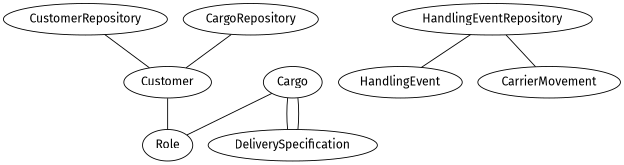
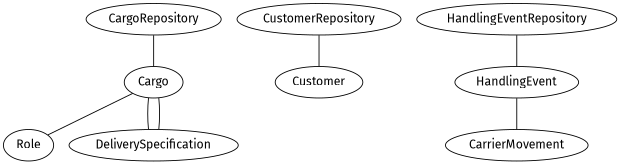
  graph {
    fontname="Fira Sans"
    node [fontname="Fira Sans"]
    edge [fontname="Fira Sans"]
    n1 [label=Cargo]
    n2 [label=Role]
    n3 [label=DeliverySpecification]
    n4 [label=Customer]
    n5 [label=HandlingEvent]
    n6 [label=CarrierMovement]
    n7 [label=CustomerRepository]
    n8 [label=CargoRepository]
    n9 [label=HandlingEventRepository]
    n1 -- n2
    n1 -- n3
    n3 -- n1
-   n4 -- n2
-   n9 -- n6
+   n5 -- n6
    n7 -- n4
-   n8 -- n4
+   n8 -- n1
    n9 -- n5
  }
